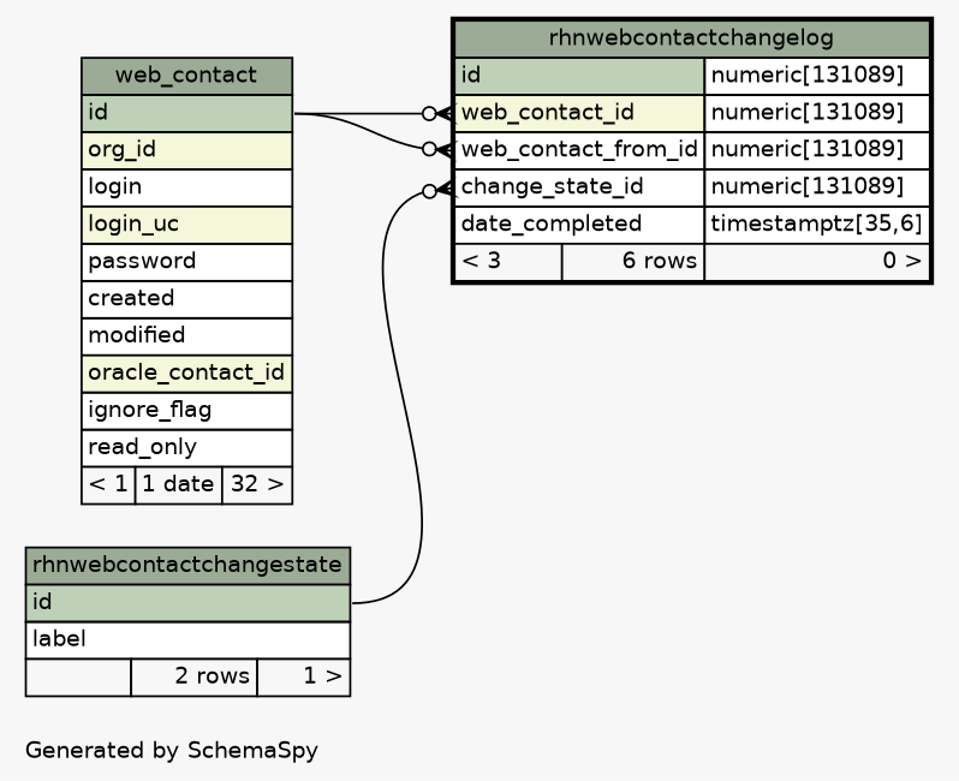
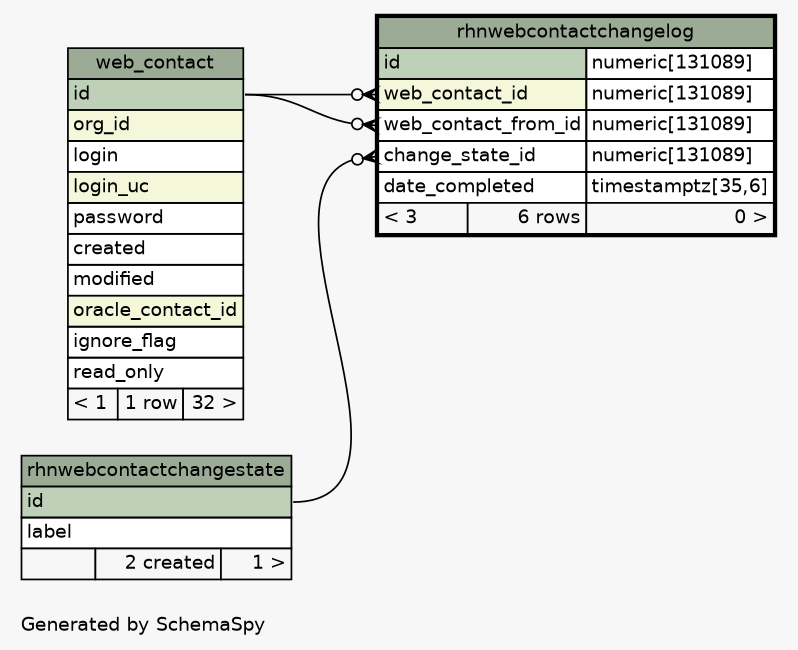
  digraph {
    bgcolor="#f7f7f7"
    fontname=Helvetica
    fontsize=11
    label="\nGenerated by SchemaSpy"
    labeljust=l
    nodesep=0.18
    rankdir=RL
    ranksep=0.46
    node [fontname=Helvetica fontsize=11 shape=plaintext]
    edge [arrowhead=none arrowsize=0.8 arrowtail=crowodot dir=back headport="id:e"]
    n1 [label=<     <TABLE BORDER="2" CELLBORDER="1" CELLSPACING="0" BGCOLOR="#ffffff">       <TR><TD COLSPAN="3" BGCOLOR="#9bab96" ALIGN="CENTER">rhnwebcontactchangelog</TD></TR>       <TR><TD PORT="id" COLSPAN="2" BGCOLOR="#bed1b8" ALIGN="LEFT">id</TD><TD PORT="id.type" ALIGN="LEFT">numeric[131089]</TD></TR>       <TR><TD PORT="web_contact_id" COLSPAN="2" BGCOLOR="#f4f7da" ALIGN="LEFT">web_contact_id</TD><TD PORT="web_contact_id.type" ALIGN="LEFT">numeric[131089]</TD></TR>       <TR><TD PORT="web_contact_from_id" COLSPAN="2" ALIGN="LEFT">web_contact_from_id</TD><TD PORT="web_contact_from_id.type" ALIGN="LEFT">numeric[131089]</TD></TR>       <TR><TD PORT="change_state_id" COLSPAN="2" ALIGN="LEFT">change_state_id</TD><TD PORT="change_state_id.type" ALIGN="LEFT">numeric[131089]</TD></TR>       <TR><TD PORT="date_completed" COLSPAN="2" ALIGN="LEFT">date_completed</TD><TD PORT="date_completed.type" ALIGN="LEFT">timestamptz[35,6]</TD></TR>       <TR><TD ALIGN="LEFT" BGCOLOR="#f7f7f7">&lt; 3</TD><TD ALIGN="RIGHT" BGCOLOR="#f7f7f7">6 rows</TD><TD ALIGN="RIGHT" BGCOLOR="#f7f7f7">0 &gt;</TD></TR>     </TABLE>>]
-   n2 [label=<     <TABLE BORDER="0" CELLBORDER="1" CELLSPACING="0" BGCOLOR="#ffffff">       <TR><TD COLSPAN="3" BGCOLOR="#9bab96" ALIGN="CENTER">rhnwebcontactchangestate</TD></TR>       <TR><TD PORT="id" COLSPAN="3" BGCOLOR="#bed1b8" ALIGN="LEFT">id</TD></TR>       <TR><TD PORT="label" COLSPAN="3" ALIGN="LEFT">label</TD></TR>       <TR><TD ALIGN="LEFT" BGCOLOR="#f7f7f7">  </TD><TD ALIGN="RIGHT" BGCOLOR="#f7f7f7">2 rows</TD><TD ALIGN="RIGHT" BGCOLOR="#f7f7f7">1 &gt;</TD></TR>     </TABLE>>]
-   n3 [label=<     <TABLE BORDER="0" CELLBORDER="1" CELLSPACING="0" BGCOLOR="#ffffff">       <TR><TD COLSPAN="3" BGCOLOR="#9bab96" ALIGN="CENTER">web_contact</TD></TR>       <TR><TD PORT="id" COLSPAN="3" BGCOLOR="#bed1b8" ALIGN="LEFT">id</TD></TR>       <TR><TD PORT="org_id" COLSPAN="3" BGCOLOR="#f4f7da" ALIGN="LEFT">org_id</TD></TR>       <TR><TD PORT="login" COLSPAN="3" ALIGN="LEFT">login</TD></TR>       <TR><TD PORT="login_uc" COLSPAN="3" BGCOLOR="#f4f7da" ALIGN="LEFT">login_uc</TD></TR>       <TR><TD PORT="password" COLSPAN="3" ALIGN="LEFT">password</TD></TR>       <TR><TD PORT="created" COLSPAN="3" ALIGN="LEFT">created</TD></TR>       <TR><TD PORT="modified" COLSPAN="3" ALIGN="LEFT">modified</TD></TR>       <TR><TD PORT="oracle_contact_id" COLSPAN="3" BGCOLOR="#f4f7da" ALIGN="LEFT">oracle_contact_id</TD></TR>       <TR><TD PORT="ignore_flag" COLSPAN="3" ALIGN="LEFT">ignore_flag</TD></TR>       <TR><TD PORT="read_only" COLSPAN="3" ALIGN="LEFT">read_only</TD></TR>       <TR><TD ALIGN="LEFT" BGCOLOR="#f7f7f7">&lt; 1</TD><TD ALIGN="RIGHT" BGCOLOR="#f7f7f7">1 date</TD><TD ALIGN="RIGHT" BGCOLOR="#f7f7f7">32 &gt;</TD></TR>     </TABLE>>]
+   n2 [label=<     <TABLE BORDER="0" CELLBORDER="1" CELLSPACING="0" BGCOLOR="#ffffff">       <TR><TD COLSPAN="3" BGCOLOR="#9bab96" ALIGN="CENTER">rhnwebcontactchangestate</TD></TR>       <TR><TD PORT="id" COLSPAN="3" BGCOLOR="#bed1b8" ALIGN="LEFT">id</TD></TR>       <TR><TD PORT="label" COLSPAN="3" ALIGN="LEFT">label</TD></TR>       <TR><TD ALIGN="LEFT" BGCOLOR="#f7f7f7">  </TD><TD ALIGN="RIGHT" BGCOLOR="#f7f7f7">2 created</TD><TD ALIGN="RIGHT" BGCOLOR="#f7f7f7">1 &gt;</TD></TR>     </TABLE>>]
+   n3 [label=<     <TABLE BORDER="0" CELLBORDER="1" CELLSPACING="0" BGCOLOR="#ffffff">       <TR><TD COLSPAN="3" BGCOLOR="#9bab96" ALIGN="CENTER">web_contact</TD></TR>       <TR><TD PORT="id" COLSPAN="3" BGCOLOR="#bed1b8" ALIGN="LEFT">id</TD></TR>       <TR><TD PORT="org_id" COLSPAN="3" BGCOLOR="#f4f7da" ALIGN="LEFT">org_id</TD></TR>       <TR><TD PORT="login" COLSPAN="3" ALIGN="LEFT">login</TD></TR>       <TR><TD PORT="login_uc" COLSPAN="3" BGCOLOR="#f4f7da" ALIGN="LEFT">login_uc</TD></TR>       <TR><TD PORT="password" COLSPAN="3" ALIGN="LEFT">password</TD></TR>       <TR><TD PORT="created" COLSPAN="3" ALIGN="LEFT">created</TD></TR>       <TR><TD PORT="modified" COLSPAN="3" ALIGN="LEFT">modified</TD></TR>       <TR><TD PORT="oracle_contact_id" COLSPAN="3" BGCOLOR="#f4f7da" ALIGN="LEFT">oracle_contact_id</TD></TR>       <TR><TD PORT="ignore_flag" COLSPAN="3" ALIGN="LEFT">ignore_flag</TD></TR>       <TR><TD PORT="read_only" COLSPAN="3" ALIGN="LEFT">read_only</TD></TR>       <TR><TD ALIGN="LEFT" BGCOLOR="#f7f7f7">&lt; 1</TD><TD ALIGN="RIGHT" BGCOLOR="#f7f7f7">1 row</TD><TD ALIGN="RIGHT" BGCOLOR="#f7f7f7">32 &gt;</TD></TR>     </TABLE>>]
    n1 -> n2 [tailport="change_state_id:w"]
    n1 -> n3 [tailport="web_contact_from_id:w"]
    n1 -> n3 [tailport="web_contact_id:w"]
  }
